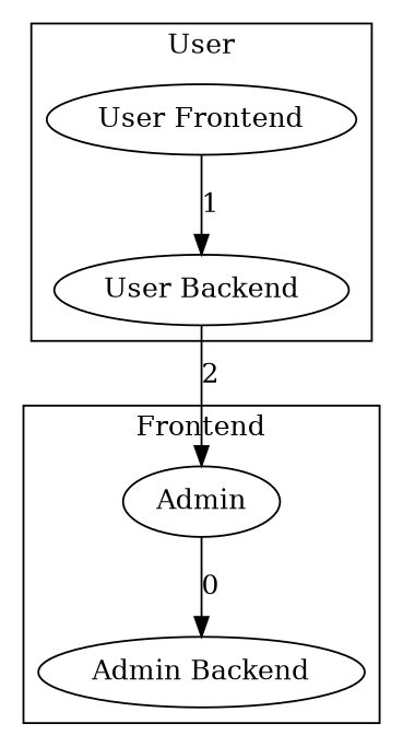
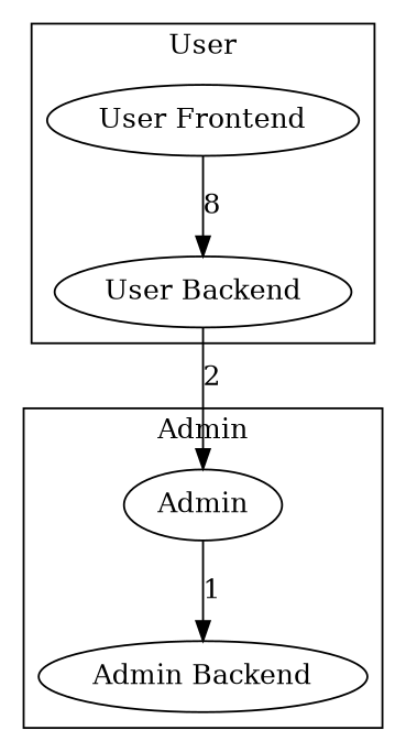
  digraph {
    compound=true
    node [group=User]
    "User Frontend"
    "User Backend"
    Admin [group=Admin]
    "Admin Backend" [group=Admin]
    subgraph cluster_1 {
      label=User
      "User Frontend"
      "User Backend"
    }
    subgraph cluster_2 {
-     label=Frontend
+     label=Admin
      Admin
      "Admin Backend"
    }
-   "User Frontend" -> "User Backend" [label=1]
+   "User Frontend" -> "User Backend" [label=8]
    "User Backend" -> Admin [label=2]
-   Admin -> "Admin Backend" [label=0]
+   Admin -> "Admin Backend" [label=1]
  }
